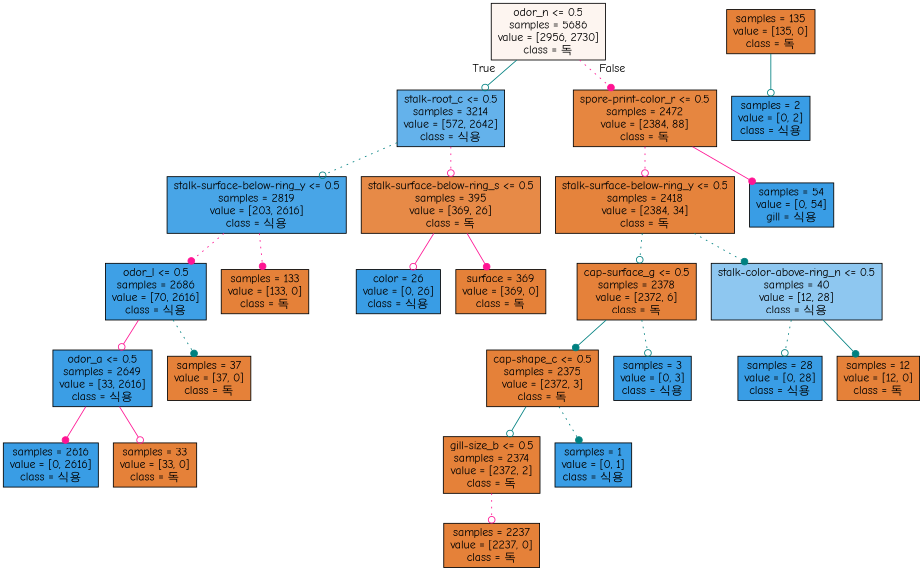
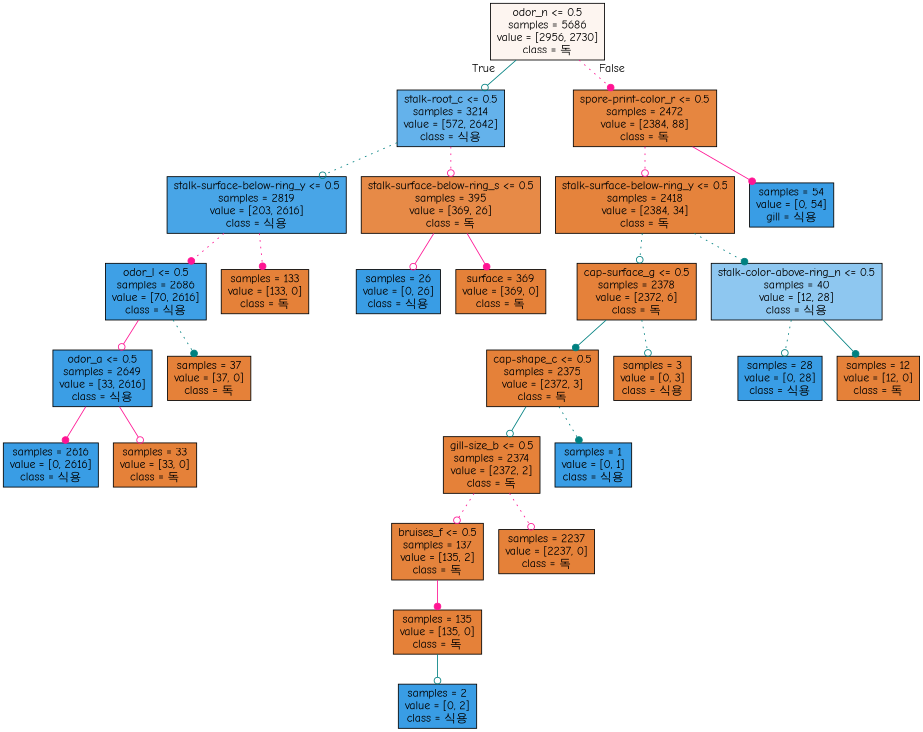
  digraph {
    fontname="Comic Neue"
    node [color=black fillcolor="#e58139" fontname="Comic Neue" shape=box style=filled]
    edge [arrowhead=odot color=deeppink fontname="Comic Neue" style=dotted]
    n1 [fillcolor="#fdf5f0" label="odor_n <= 0.5\nsamples = 5686\nvalue = [2956, 2730]\nclass = 독"]
    n2 [fillcolor="#64b2eb" label="stalk-root_c <= 0.5\nsamples = 3214\nvalue = [572, 2642]\nclass = 식용"]
    n3 [fillcolor="#e68640" label="spore-print-color_r <= 0.5\nsamples = 2472\nvalue = [2384, 88]\nclass = 독"]
    n4 [fillcolor="#48a5e7" label="stalk-surface-below-ring_y <= 0.5\nsamples = 2819\nvalue = [203, 2616]\nclass = 식용"]
    n5 [fillcolor="#e78a47" label="stalk-surface-below-ring_s <= 0.5\nsamples = 395\nvalue = [369, 26]\nclass = 독"]
    n6 [fillcolor="#e5833c" label="stalk-surface-below-ring_y <= 0.5\nsamples = 2418\nvalue = [2384, 34]\nclass = 독"]
    n7 [fillcolor="#399de5" label="samples = 54\nvalue = [0, 54]\ngill = 식용"]
    n8 [fillcolor="#3ea0e6" label="odor_l <= 0.5\nsamples = 2686\nvalue = [70, 2616]\nclass = 식용"]
    n9 [label="samples = 133\nvalue = [133, 0]\nclass = 독"]
-   n10 [fillcolor="#399de5" label="color = 26\nvalue = [0, 26]\nclass = 식용"]
+   n10 [fillcolor="#399de5" label="samples = 26\nvalue = [0, 26]\nclass = 식용"]
    n11 [label="surface = 369\nvalue = [369, 0]\nclass = 독"]
    n12 [fillcolor="#3b9ee5" label="odor_a <= 0.5\nsamples = 2649\nvalue = [33, 2616]\nclass = 식용"]
    n13 [label="samples = 37\nvalue = [37, 0]\nclass = 독"]
    n14 [fillcolor="#399de5" label="samples = 2616\nvalue = [0, 2616]\nclass = 식용"]
    n15 [label="samples = 33\nvalue = [33, 0]\nclass = 독"]
    n16 [fillcolor="#e5813a" label="cap-surface_g <= 0.5\nsamples = 2378\nvalue = [2372, 6]\nclass = 독"]
    n17 [fillcolor="#8ec7f0" label="stalk-color-above-ring_n <= 0.5\nsamples = 40\nvalue = [12, 28]\nclass = 식용"]
    n18 [label="cap-shape_c <= 0.5\nsamples = 2375\nvalue = [2372, 3]\nclass = 독"]
-   n19 [fillcolor="#399de5" label="samples = 3\nvalue = [0, 3]\nclass = 식용"]
+   n19 [label="samples = 3\nvalue = [0, 3]\nclass = 식용"]
    n20 [fillcolor="#399de5" label="samples = 28\nvalue = [0, 28]\nclass = 식용"]
    n21 [label="samples = 12\nvalue = [12, 0]\nclass = 독"]
    n22 [label="gill-size_b <= 0.5\nsamples = 2374\nvalue = [2372, 2]\nclass = 독"]
    n23 [fillcolor="#399de5" label="samples = 1\nvalue = [0, 1]\nclass = 식용"]
+   n24 [fillcolor="#e5833c" label="bruises_f <= 0.5\nsamples = 137\nvalue = [135, 2]\nclass = 독"]
    n25 [label="samples = 2237\nvalue = [2237, 0]\nclass = 독"]
    n26 [label="samples = 135\nvalue = [135, 0]\nclass = 독"]
    n27 [fillcolor="#399de5" label="samples = 2\nvalue = [0, 2]\nclass = 식용"]
    n1 -> n2 [color=teal headlabel=True labelangle=45 labeldistance=2.5 style=solid]
    n1 -> n3 [arrowhead=dot headlabel=False labelangle=-45 labeldistance=2.5]
    n2 -> n4 [color=teal]
    n2 -> n5
    n3 -> n6
    n3 -> n7 [arrowhead=dot style=solid]
    n4 -> n8 [arrowhead=dot]
    n4 -> n9 [arrowhead=dot]
    n5 -> n10 [style=solid]
    n5 -> n11 [arrowhead=dot style=solid]
    n6 -> n16 [color=teal]
    n6 -> n17 [arrowhead=dot color=teal]
    n8 -> n12 [style=solid]
    n8 -> n13 [arrowhead=dot color=teal]
    n12 -> n14 [arrowhead=dot style=solid]
    n12 -> n15 [style=solid]
    n16 -> n18 [arrowhead=dot color=teal style=solid]
    n16 -> n19 [color=teal]
    n17 -> n20 [color=teal]
    n17 -> n21 [arrowhead=dot color=teal style=solid]
    n18 -> n22 [color=teal style=solid]
    n18 -> n23 [arrowhead=dot color=teal]
+   n22 -> n24
    n22 -> n25
+   n24 -> n26 [arrowhead=dot style=solid]
    n26 -> n27 [color=teal style=solid]
  }
